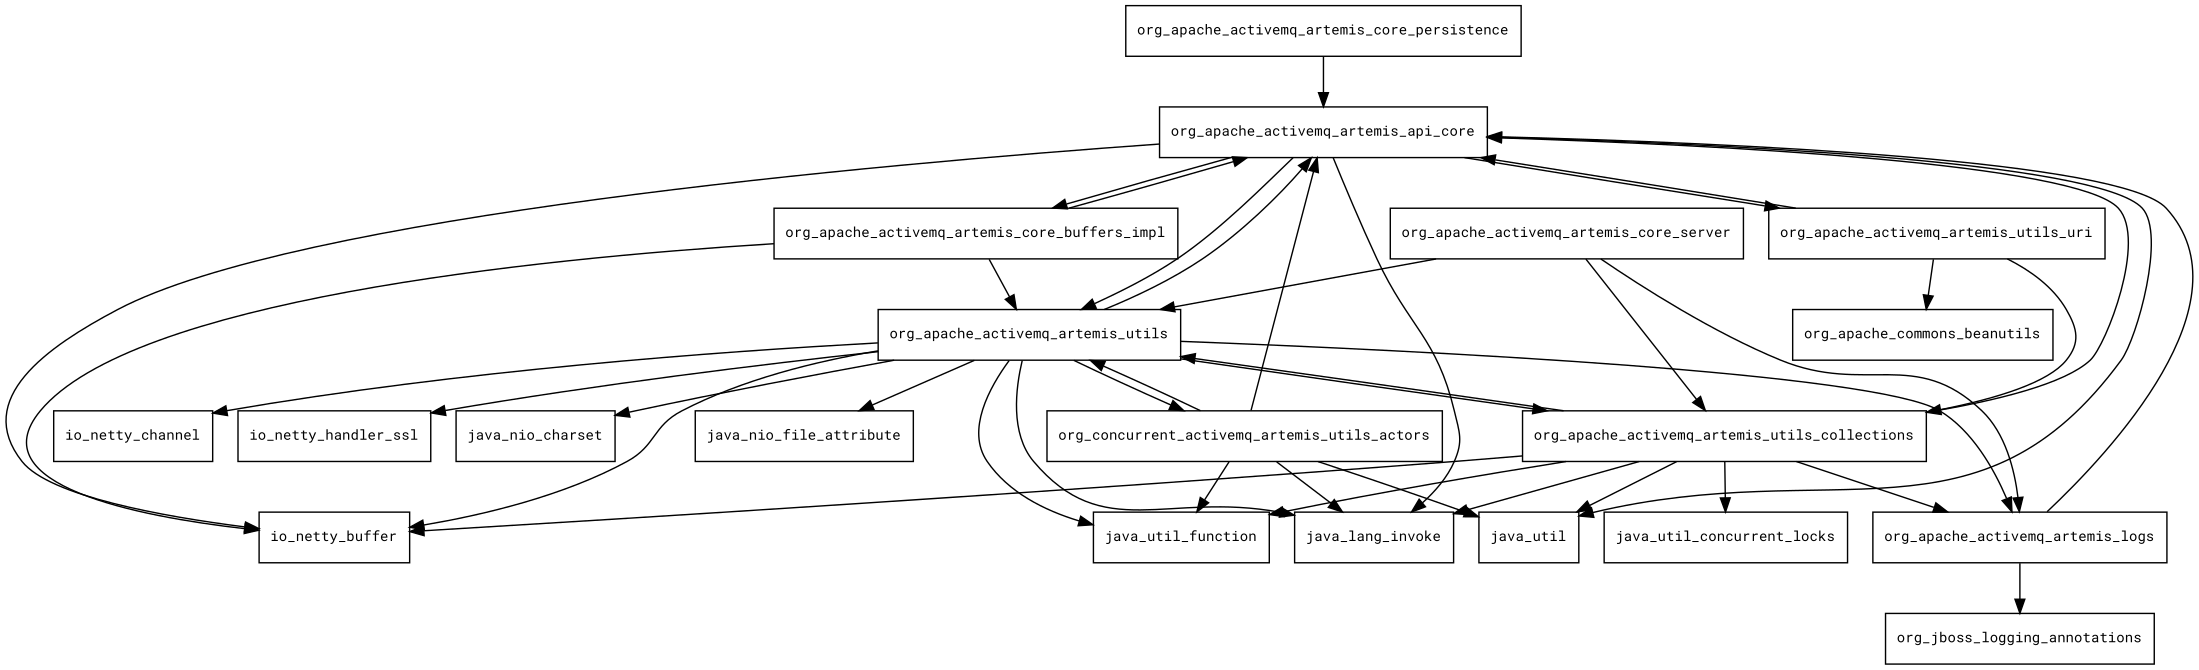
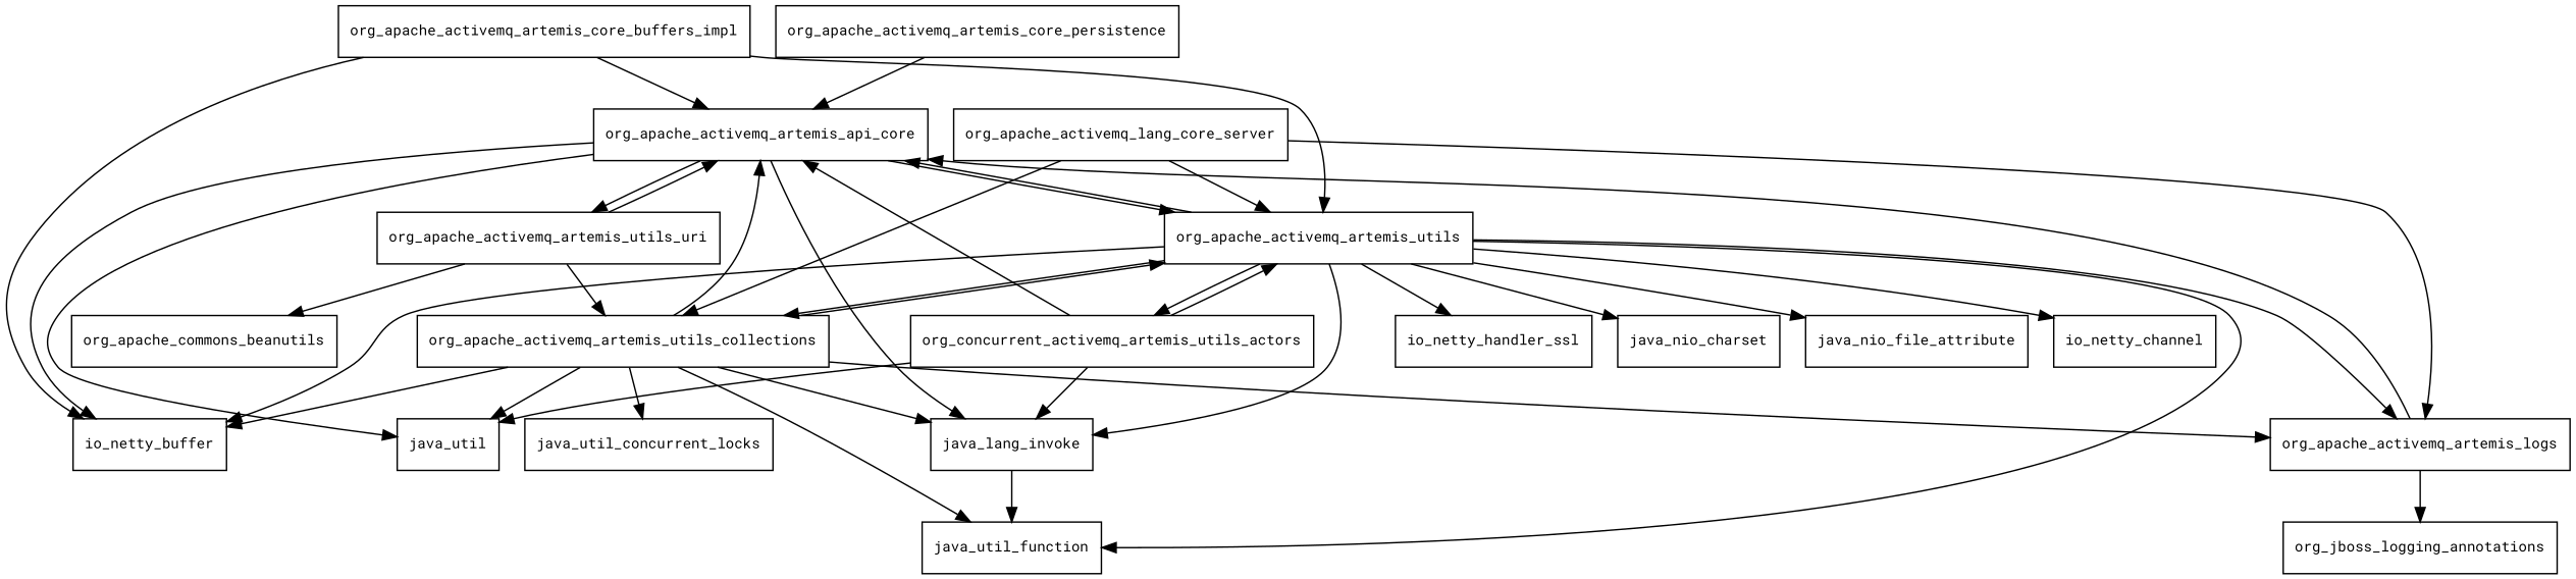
  digraph {
    fontname="Roboto Mono"
    node [fontname="Roboto Mono" fontsize=10.0 shape=box]
    edge [fontname="Roboto Mono"]
    org_apache_activemq_artemis_api_core
    io_netty_buffer
    java_lang_invoke
    java_util
    org_apache_activemq_artemis_core_buffers_impl
    org_apache_activemq_artemis_utils
    org_apache_activemq_artemis_utils_uri
    java_util_function
    org_apache_activemq_artemis_logs
    org_apache_activemq_artemis_utils_collections
    io_netty_channel
    io_netty_handler_ssl
    java_nio_charset
    java_nio_file_attribute
    n15 [label=org_concurrent_activemq_artemis_utils_actors]
    org_apache_commons_beanutils
    org_jboss_logging_annotations
    java_util_concurrent_locks
    org_apache_activemq_artemis_core_persistence
-   org_apache_activemq_artemis_core_server
+   org_apache_activemq_artemis_core_server [label=org_apache_activemq_lang_core_server]
    org_apache_activemq_artemis_api_core -> io_netty_buffer
    org_apache_activemq_artemis_api_core -> java_lang_invoke
    org_apache_activemq_artemis_api_core -> java_util
-   org_apache_activemq_artemis_api_core -> org_apache_activemq_artemis_core_buffers_impl
    org_apache_activemq_artemis_api_core -> org_apache_activemq_artemis_utils
    org_apache_activemq_artemis_api_core -> org_apache_activemq_artemis_utils_uri
    org_apache_activemq_artemis_core_buffers_impl -> org_apache_activemq_artemis_api_core
    org_apache_activemq_artemis_core_buffers_impl -> io_netty_buffer
    org_apache_activemq_artemis_core_buffers_impl -> org_apache_activemq_artemis_utils
    org_apache_activemq_artemis_utils -> org_apache_activemq_artemis_api_core
    org_apache_activemq_artemis_utils -> io_netty_buffer
    org_apache_activemq_artemis_utils -> java_lang_invoke
    org_apache_activemq_artemis_utils -> java_util_function
    org_apache_activemq_artemis_utils -> org_apache_activemq_artemis_logs
    org_apache_activemq_artemis_utils -> org_apache_activemq_artemis_utils_collections
    org_apache_activemq_artemis_utils -> io_netty_channel
    org_apache_activemq_artemis_utils -> io_netty_handler_ssl
    org_apache_activemq_artemis_utils -> java_nio_charset
    org_apache_activemq_artemis_utils -> java_nio_file_attribute
    org_apache_activemq_artemis_utils -> n15
    org_apache_activemq_artemis_utils_uri -> org_apache_activemq_artemis_api_core
    org_apache_activemq_artemis_utils_uri -> org_apache_activemq_artemis_utils_collections
    org_apache_activemq_artemis_utils_uri -> org_apache_commons_beanutils
    org_apache_activemq_artemis_logs -> org_apache_activemq_artemis_api_core
    org_apache_activemq_artemis_logs -> org_jboss_logging_annotations
    org_apache_activemq_artemis_utils_collections -> org_apache_activemq_artemis_api_core
    org_apache_activemq_artemis_utils_collections -> io_netty_buffer
    org_apache_activemq_artemis_utils_collections -> java_lang_invoke
    org_apache_activemq_artemis_utils_collections -> java_util
    org_apache_activemq_artemis_utils_collections -> org_apache_activemq_artemis_utils
    org_apache_activemq_artemis_utils_collections -> java_util_function
    org_apache_activemq_artemis_utils_collections -> org_apache_activemq_artemis_logs
    org_apache_activemq_artemis_utils_collections -> java_util_concurrent_locks
    n15 -> org_apache_activemq_artemis_api_core
    n15 -> java_lang_invoke
    n15 -> java_util
    n15 -> org_apache_activemq_artemis_utils
-   n15 -> java_util_function
+   java_lang_invoke -> java_util_function
    org_apache_activemq_artemis_core_persistence -> org_apache_activemq_artemis_api_core
    org_apache_activemq_artemis_core_server -> org_apache_activemq_artemis_utils
    org_apache_activemq_artemis_core_server -> org_apache_activemq_artemis_logs
    org_apache_activemq_artemis_core_server -> org_apache_activemq_artemis_utils_collections
  }
